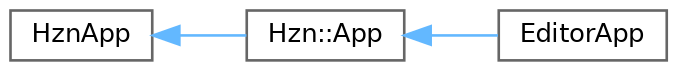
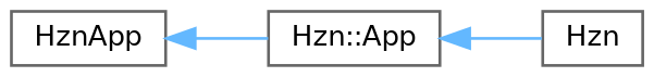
  digraph {
    rankdir=LR
    node [color=grey40 fillcolor=white fontname=Helvetica fontsize=10 shape=box style=filled]
    edge [color=steelblue1 dir=back fontname=Helvetica fontsize=10 labelfontname=Helvetica labelfontsize=10 style=solid]
    n1 [height=0.2 label="Hzn::App" width=0.4]
-   n2 [height=0.2 label=EditorApp width=0.4]
+   n2 [height=0.2 label=Hzn width=0.4]
    n3 [height=0.2 label=HznApp width=0.4]
    n1 -> n2
    n3 -> n1
  }
